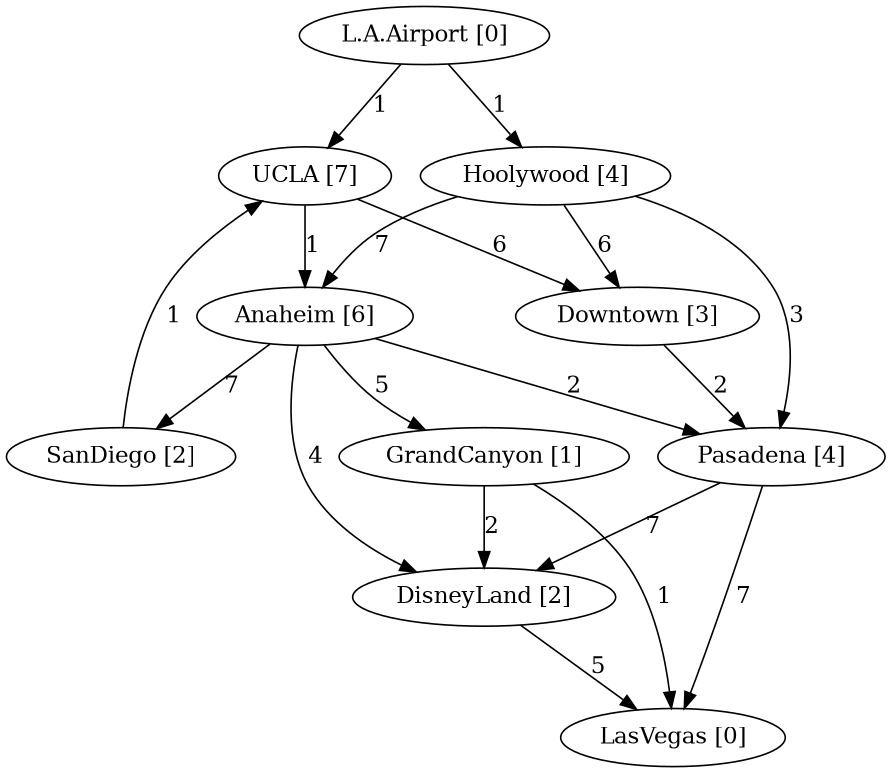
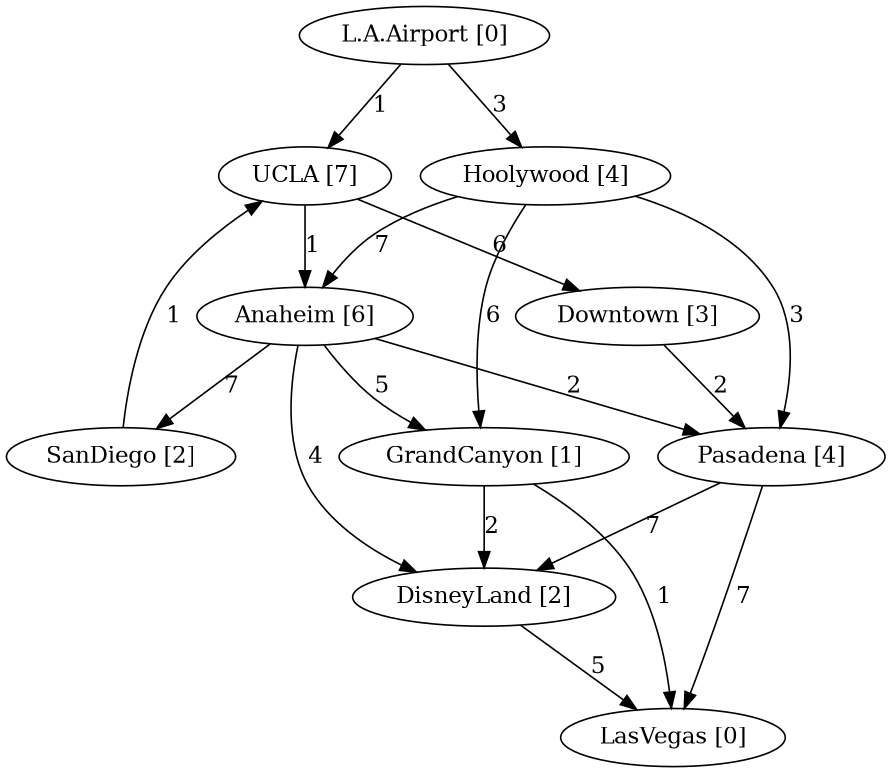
  digraph {
    "L.A.Airport [0]"
    "UCLA [7]"
    "Hoolywood [4]"
    "Downtown [3]"
    "Anaheim [6]"
    "Pasadena [4]"
    "SanDiego [2]"
    "GrandCanyon [1]"
    "DisneyLand [2]"
    "LasVegas [0]"
    "L.A.Airport [0]" -> "UCLA [7]" [label=1]
-   "L.A.Airport [0]" -> "Hoolywood [4]" [label=1]
+   "L.A.Airport [0]" -> "Hoolywood [4]" [label=3]
    "UCLA [7]" -> "Downtown [3]" [label=6]
    "UCLA [7]" -> "Anaheim [6]" [label=1]
-   "Hoolywood [4]" -> "Downtown [3]" [label=6]
+   "Hoolywood [4]" -> "GrandCanyon [1]" [label=6]
    "Hoolywood [4]" -> "Anaheim [6]" [label=7]
    "Hoolywood [4]" -> "Pasadena [4]" [label=3]
    "Downtown [3]" -> "Pasadena [4]" [label=2]
    "Anaheim [6]" -> "Pasadena [4]" [label=2]
    "Anaheim [6]" -> "SanDiego [2]" [label=7]
    "Anaheim [6]" -> "GrandCanyon [1]" [label=5]
    "Anaheim [6]" -> "DisneyLand [2]" [label=4]
    "Pasadena [4]" -> "DisneyLand [2]" [label=7]
    "Pasadena [4]" -> "LasVegas [0]" [label=7]
    "SanDiego [2]" -> "UCLA [7]" [label=1]
    "GrandCanyon [1]" -> "DisneyLand [2]" [label=2]
    "GrandCanyon [1]" -> "LasVegas [0]" [label=1]
    "DisneyLand [2]" -> "LasVegas [0]" [label=5]
  }
